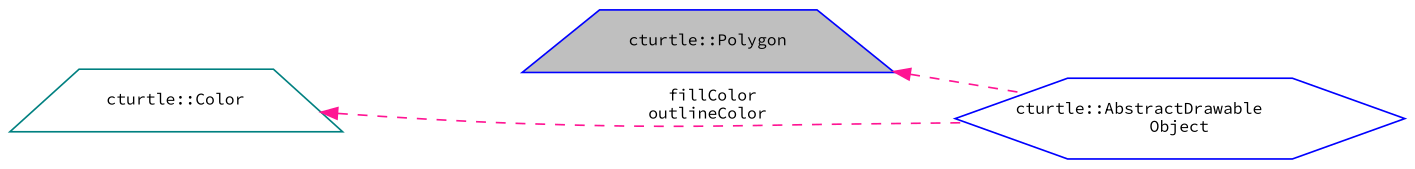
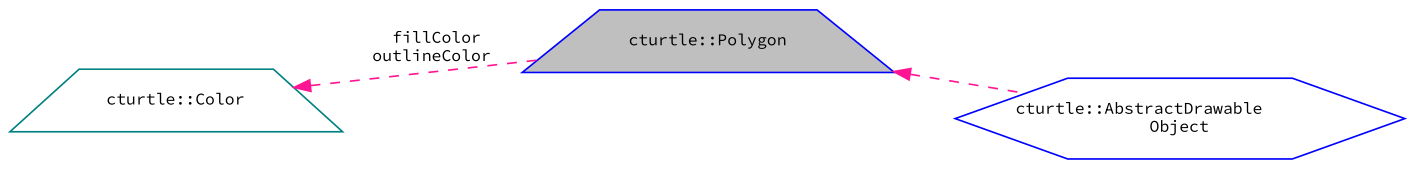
  digraph {
    fontname="Source Code Pro"
    rankdir=LR
    node [color=blue fillcolor=white fontname="Source Code Pro" fontsize=10 shape=trapezium style=filled]
    edge [color=deeppink dir=back fontname="Source Code Pro" fontsize=10 labelfontname=Helvetica labelfontsize=10 style=dashed]
    n1 [fillcolor=grey75 fontcolor=black height=0.2 label="cturtle::Polygon" width=0.4]
    n2 [height=0.2 label="cturtle::AbstractDrawable\lObject" shape=hexagon width=0.4]
    n3 [color=teal height=0.2 label="cturtle::Color" width=0.4]
    n1 -> n2
-   n3 -> n2 [label=" fillColor\noutlineColor"]
+   n3 -> n1 [label=" fillColor\noutlineColor"]
  }
